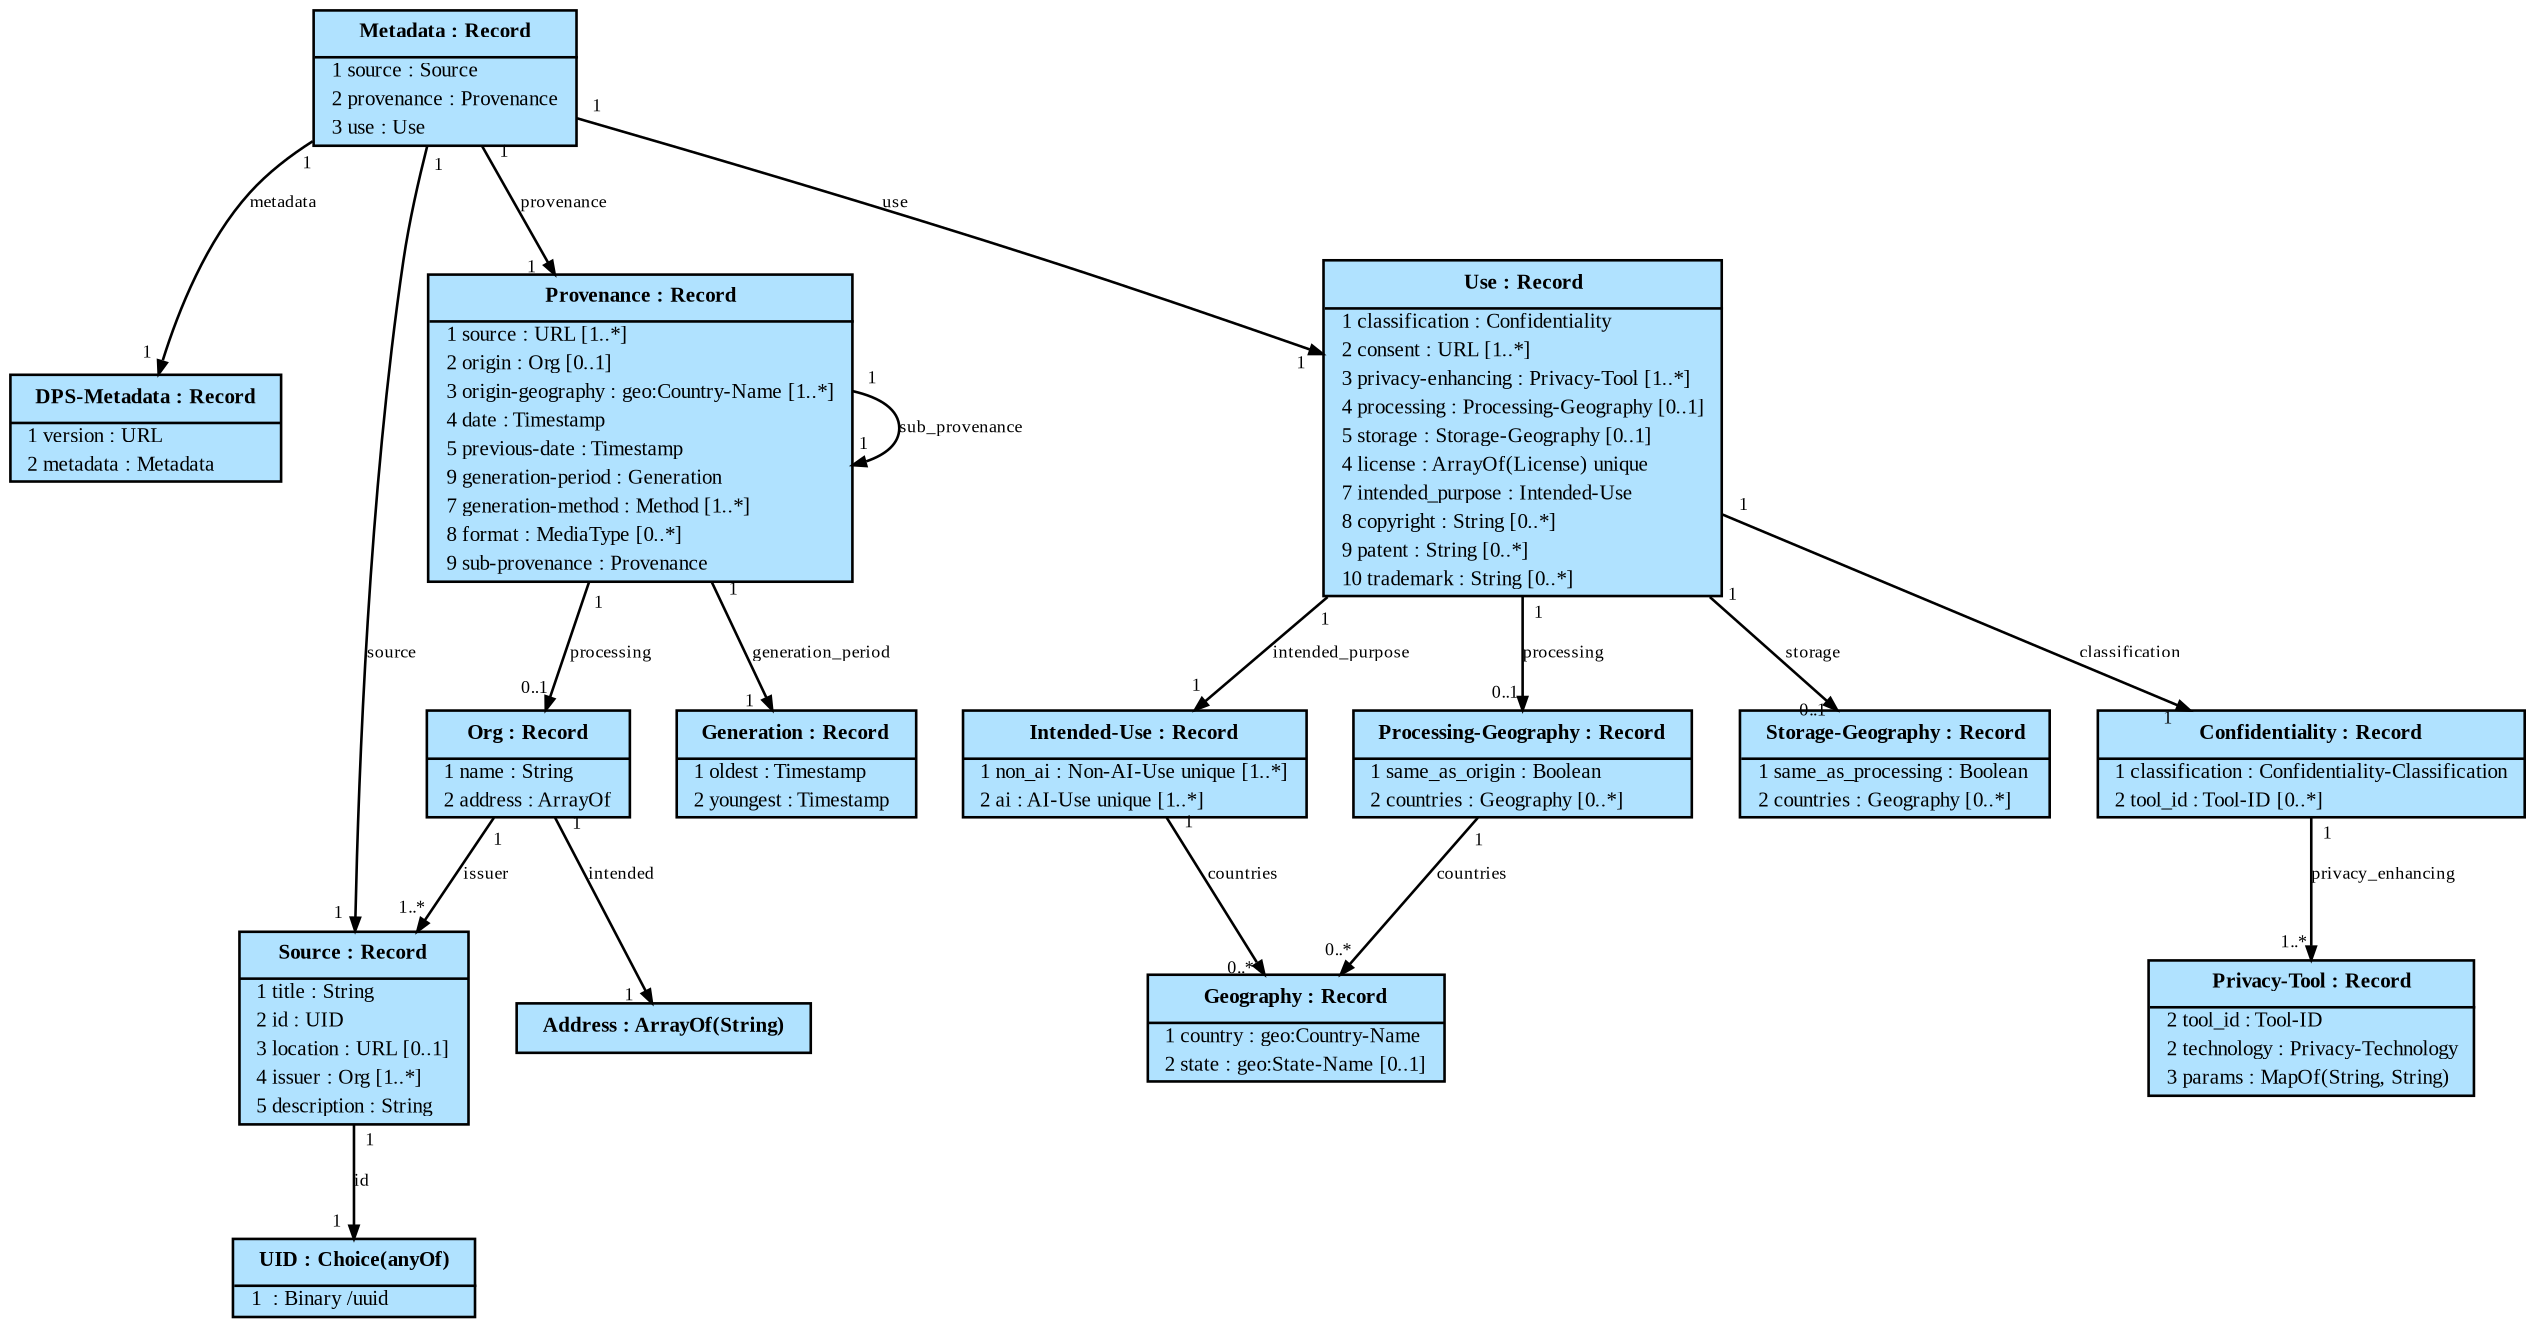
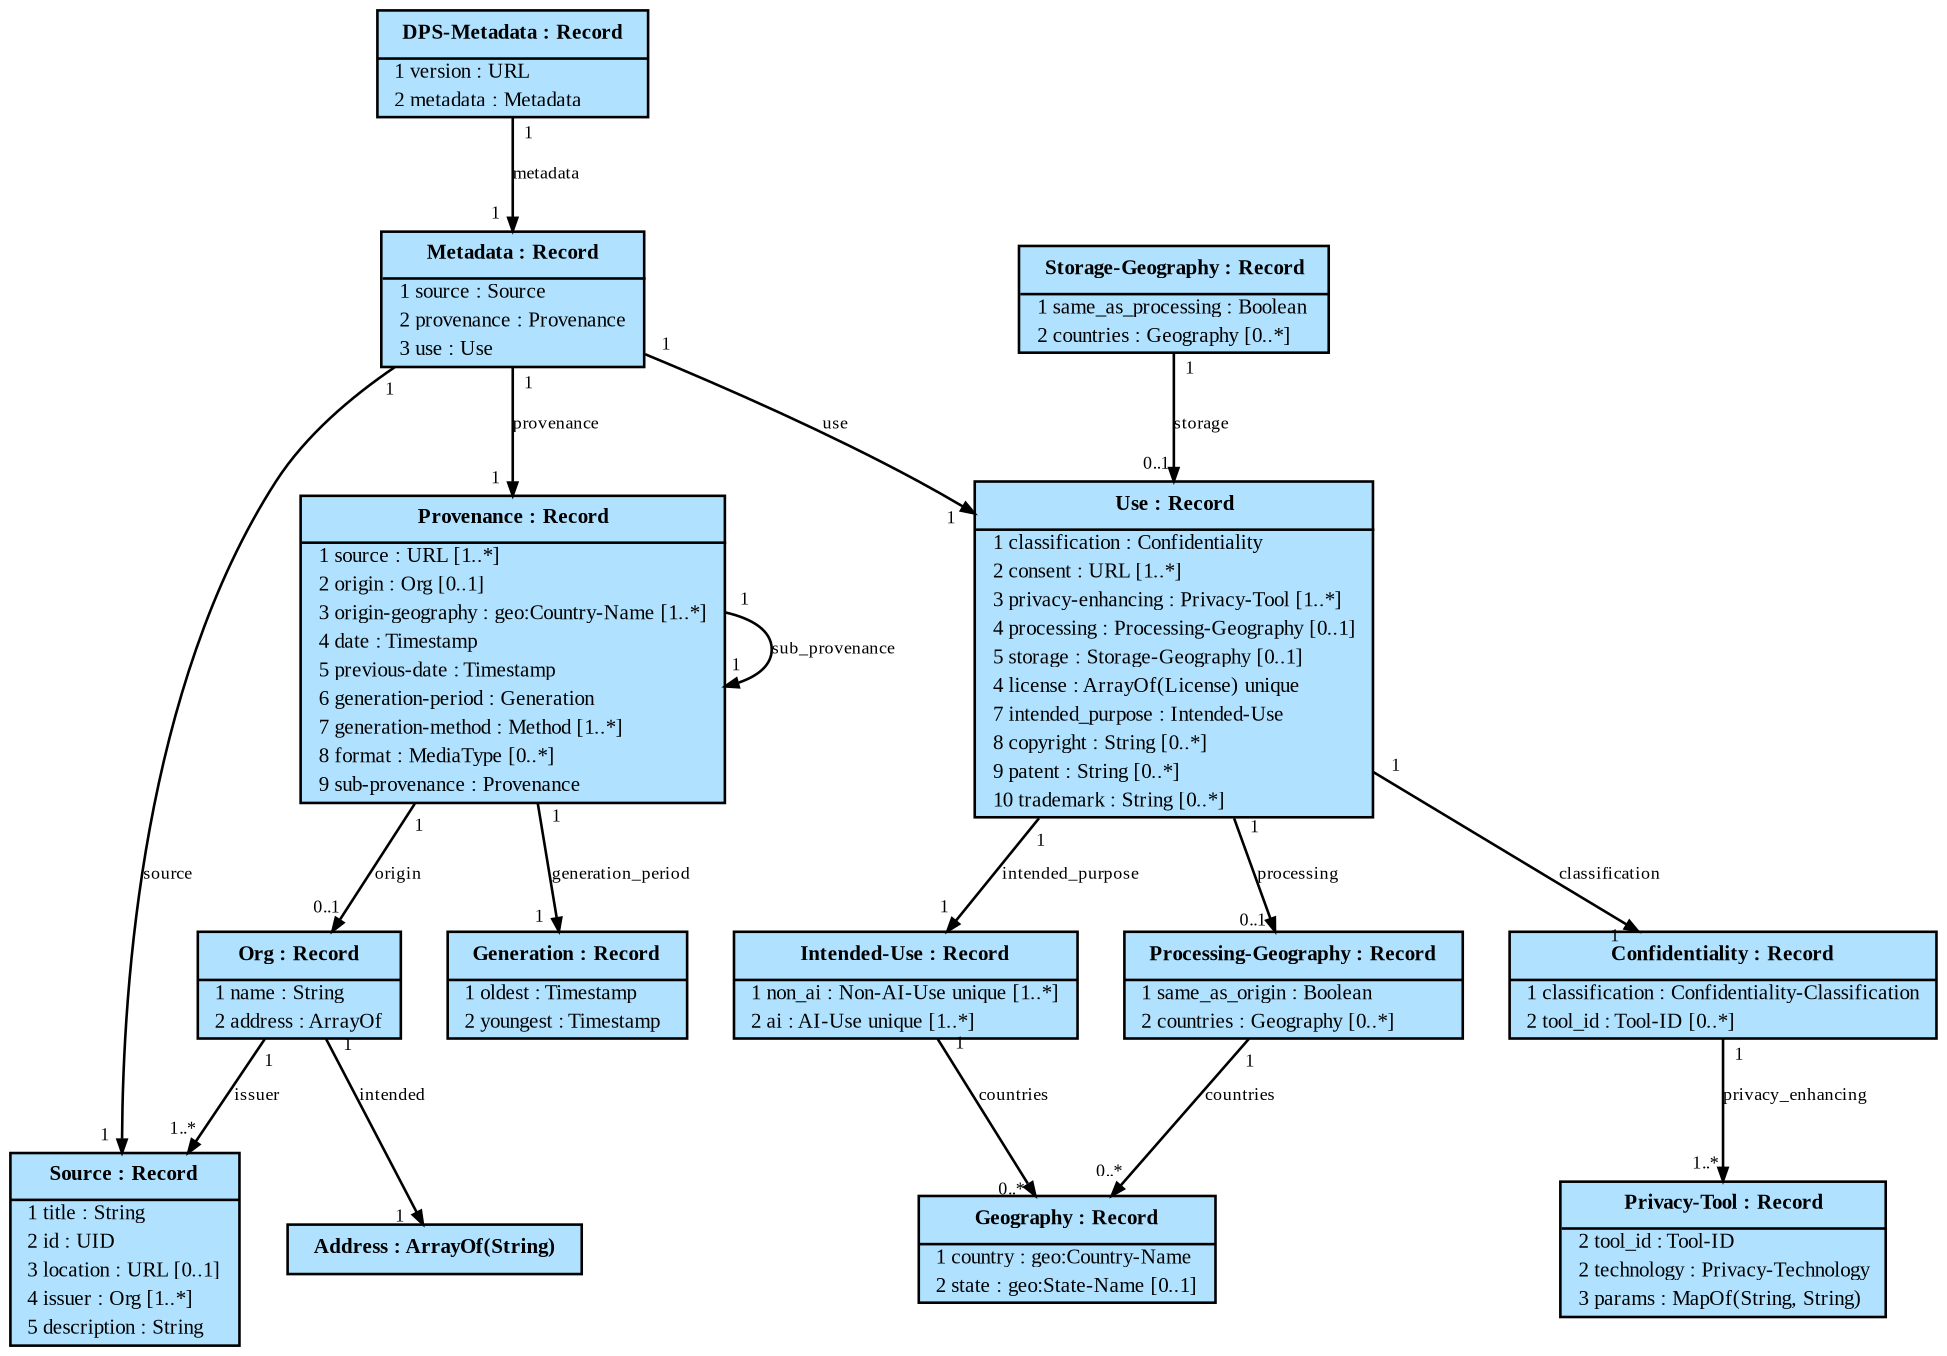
  digraph {
    fontname="Liberation Serif"
    fontsize=12
    node [fillcolor=lightskyblue1 fontname="Liberation Serif" fontsize=8 shape=plain style=filled]
    edge [arrowsize=0.5 fontname="Liberation Serif" fontsize=7 headlabel=1 labelangle=45.0 labeldistance=0.9 taillabel=1]
    n1 [label=<<table cellborder="0" cellpadding="1" cellspacing="0"> <tr><td cellpadding="4"><b>  DPS-Metadata : Record  </b></td></tr><hr/>   <tr><td align="left">  1 version : URL  </td></tr>   <tr><td align="left">  2 metadata : Metadata  </td></tr> </table>>]
    n2 [label=<<table cellborder="0" cellpadding="1" cellspacing="0"> <tr><td cellpadding="4"><b>  Metadata : Record  </b></td></tr><hr/>   <tr><td align="left">  1 source : Source  </td></tr>   <tr><td align="left">  2 provenance : Provenance  </td></tr>   <tr><td align="left">  3 use : Use  </td></tr> </table>>]
    n3 [label=<<table cellborder="0" cellpadding="1" cellspacing="0"> <tr><td cellpadding="4"><b>  Source : Record  </b></td></tr><hr/>   <tr><td align="left">  1 title : String  </td></tr>   <tr><td align="left">  2 id : UID  </td></tr>   <tr><td align="left">  3 location : URL [0..1]  </td></tr>   <tr><td align="left">  4 issuer : Org [1..*]  </td></tr>   <tr><td align="left">  5 description : String  </td></tr> </table>>]
-   n4 [label=<<table cellborder="0" cellpadding="1" cellspacing="0"> <tr><td cellpadding="4"><b>  Provenance : Record  </b></td></tr><hr/>   <tr><td align="left">  1 source : URL [1..*]  </td></tr>   <tr><td align="left">  2 origin : Org [0..1]  </td></tr>   <tr><td align="left">  3 origin-geography : geo:Country-Name [1..*]  </td></tr>   <tr><td align="left">  4 date : Timestamp  </td></tr>   <tr><td align="left">  5 previous-date : Timestamp  </td></tr>   <tr><td align="left">  9 generation-period : Generation  </td></tr>   <tr><td align="left">  7 generation-method : Method [1..*]  </td></tr>   <tr><td align="left">  8 format : MediaType [0..*]  </td></tr>   <tr><td align="left">  9 sub-provenance : Provenance  </td></tr> </table>>]
+   n4 [label=<<table cellborder="0" cellpadding="1" cellspacing="0"> <tr><td cellpadding="4"><b>  Provenance : Record  </b></td></tr><hr/>   <tr><td align="left">  1 source : URL [1..*]  </td></tr>   <tr><td align="left">  2 origin : Org [0..1]  </td></tr>   <tr><td align="left">  3 origin-geography : geo:Country-Name [1..*]  </td></tr>   <tr><td align="left">  4 date : Timestamp  </td></tr>   <tr><td align="left">  5 previous-date : Timestamp  </td></tr>   <tr><td align="left">  6 generation-period : Generation  </td></tr>   <tr><td align="left">  7 generation-method : Method [1..*]  </td></tr>   <tr><td align="left">  8 format : MediaType [0..*]  </td></tr>   <tr><td align="left">  9 sub-provenance : Provenance  </td></tr> </table>>]
    n5 [label=<<table cellborder="0" cellpadding="1" cellspacing="0"> <tr><td cellpadding="4"><b>  Use : Record  </b></td></tr><hr/>   <tr><td align="left">  1 classification : Confidentiality  </td></tr>   <tr><td align="left">  2 consent : URL [1..*]  </td></tr>   <tr><td align="left">  3 privacy-enhancing : Privacy-Tool [1..*]  </td></tr>   <tr><td align="left">  4 processing : Processing-Geography [0..1]  </td></tr>   <tr><td align="left">  5 storage : Storage-Geography [0..1]  </td></tr>   <tr><td align="left">  4 license : ArrayOf(License) unique  </td></tr>   <tr><td align="left">  7 intended_purpose : Intended-Use  </td></tr>   <tr><td align="left">  8 copyright : String [0..*]  </td></tr>   <tr><td align="left">  9 patent : String [0..*]  </td></tr>   <tr><td align="left">  10 trademark : String [0..*]  </td></tr> </table>>]
-   n6 [label=<<table cellborder="0" cellpadding="1" cellspacing="0"> <tr><td cellpadding="4"><b>  UID : Choice(anyOf)  </b></td></tr><hr/>   <tr><td align="left">  1  : Binary /uuid  </td></tr> </table>>]
    n7 [label=<<table cellborder="0" cellpadding="1" cellspacing="0"> <tr><td cellpadding="4"><b>  Org : Record  </b></td></tr><hr/>   <tr><td align="left">  1 name : String  </td></tr>   <tr><td align="left">  2 address : ArrayOf  </td></tr> </table>>]
    n8 [label=<<table cellborder="0" cellpadding="1" cellspacing="0"> <tr><td cellpadding="4"><b>  Generation : Record  </b></td></tr><hr/>   <tr><td align="left">  1 oldest : Timestamp  </td></tr>   <tr><td align="left">  2 youngest : Timestamp  </td></tr> </table>>]
    n9 [label=<<table cellborder="0" cellpadding="1" cellspacing="0"> <tr><td cellpadding="4"><b>  Intended-Use : Record  </b></td></tr><hr/>   <tr><td align="left">  1 non_ai : Non-AI-Use unique [1..*]  </td></tr>   <tr><td align="left">  2 ai : AI-Use unique [1..*]  </td></tr> </table>>]
    n10 [label=<<table cellborder="0" cellpadding="1" cellspacing="0"> <tr><td cellpadding="4"><b>  Processing-Geography : Record  </b></td></tr><hr/>   <tr><td align="left">  1 same_as_origin : Boolean  </td></tr>   <tr><td align="left">  2 countries : Geography [0..*]  </td></tr> </table>>]
    n11 [label=<<table cellborder="0" cellpadding="1" cellspacing="0"> <tr><td cellpadding="4"><b>  Storage-Geography : Record  </b></td></tr><hr/>   <tr><td align="left">  1 same_as_processing : Boolean  </td></tr>   <tr><td align="left">  2 countries : Geography [0..*]  </td></tr> </table>>]
    n12 [label=<<table cellborder="0" cellpadding="1" cellspacing="0"> <tr><td cellpadding="4"><b>  Confidentiality : Record  </b></td></tr><hr/>   <tr><td align="left">  1 classification : Confidentiality-Classification  </td></tr>   <tr><td align="left">  2 tool_id : Tool-ID [0..*]  </td></tr> </table>>]
    n13 [label=<<table cellborder="0" cellpadding="1" cellspacing="0"> <tr><td cellpadding="4"><b>  Address : ArrayOf(String)  </b></td></tr> </table>>]
    n14 [label=<<table cellborder="0" cellpadding="1" cellspacing="0"> <tr><td cellpadding="4"><b>  Geography : Record  </b></td></tr><hr/>   <tr><td align="left">  1 country : geo:Country-Name  </td></tr>   <tr><td align="left">  2 state : geo:State-Name [0..1]  </td></tr> </table>>]
    n15 [label=<<table cellborder="0" cellpadding="1" cellspacing="0"> <tr><td cellpadding="4"><b>  Privacy-Tool : Record  </b></td></tr><hr/>   <tr><td align="left">  2 tool_id : Tool-ID  </td></tr>   <tr><td align="left">  2 technology : Privacy-Technology  </td></tr>   <tr><td align="left">  3 params : MapOf(String, String)  </td></tr> </table>>]
-   n2 -> n1 [label=metadata]
+   n1 -> n2 [label=metadata]
    n2 -> n3 [label=source]
    n2 -> n4 [label=provenance]
    n2 -> n5 [label=use]
-   n3 -> n6 [label=id]
    n4 -> n4 [label=sub_provenance]
-   n4 -> n7 [headlabel="0..1" label=processing]
+   n4 -> n7 [headlabel="0..1" label=origin]
    n4 -> n8 [label=generation_period]
    n5 -> n9 [label=intended_purpose]
    n5 -> n10 [headlabel="0..1" label=processing]
-   n5 -> n11 [headlabel="0..1" label=storage]
+   n11 -> n5 [headlabel="0..1" label=storage]
    n5 -> n12 [label=classification]
    n7 -> n3 [headlabel="1..*" label=issuer]
    n7 -> n13 [label=intended]
    n9 -> n14 [headlabel="0..*" label=countries]
    n10 -> n14 [headlabel="0..*" label=countries]
    n12 -> n15 [headlabel="1..*" label=privacy_enhancing]
  }
